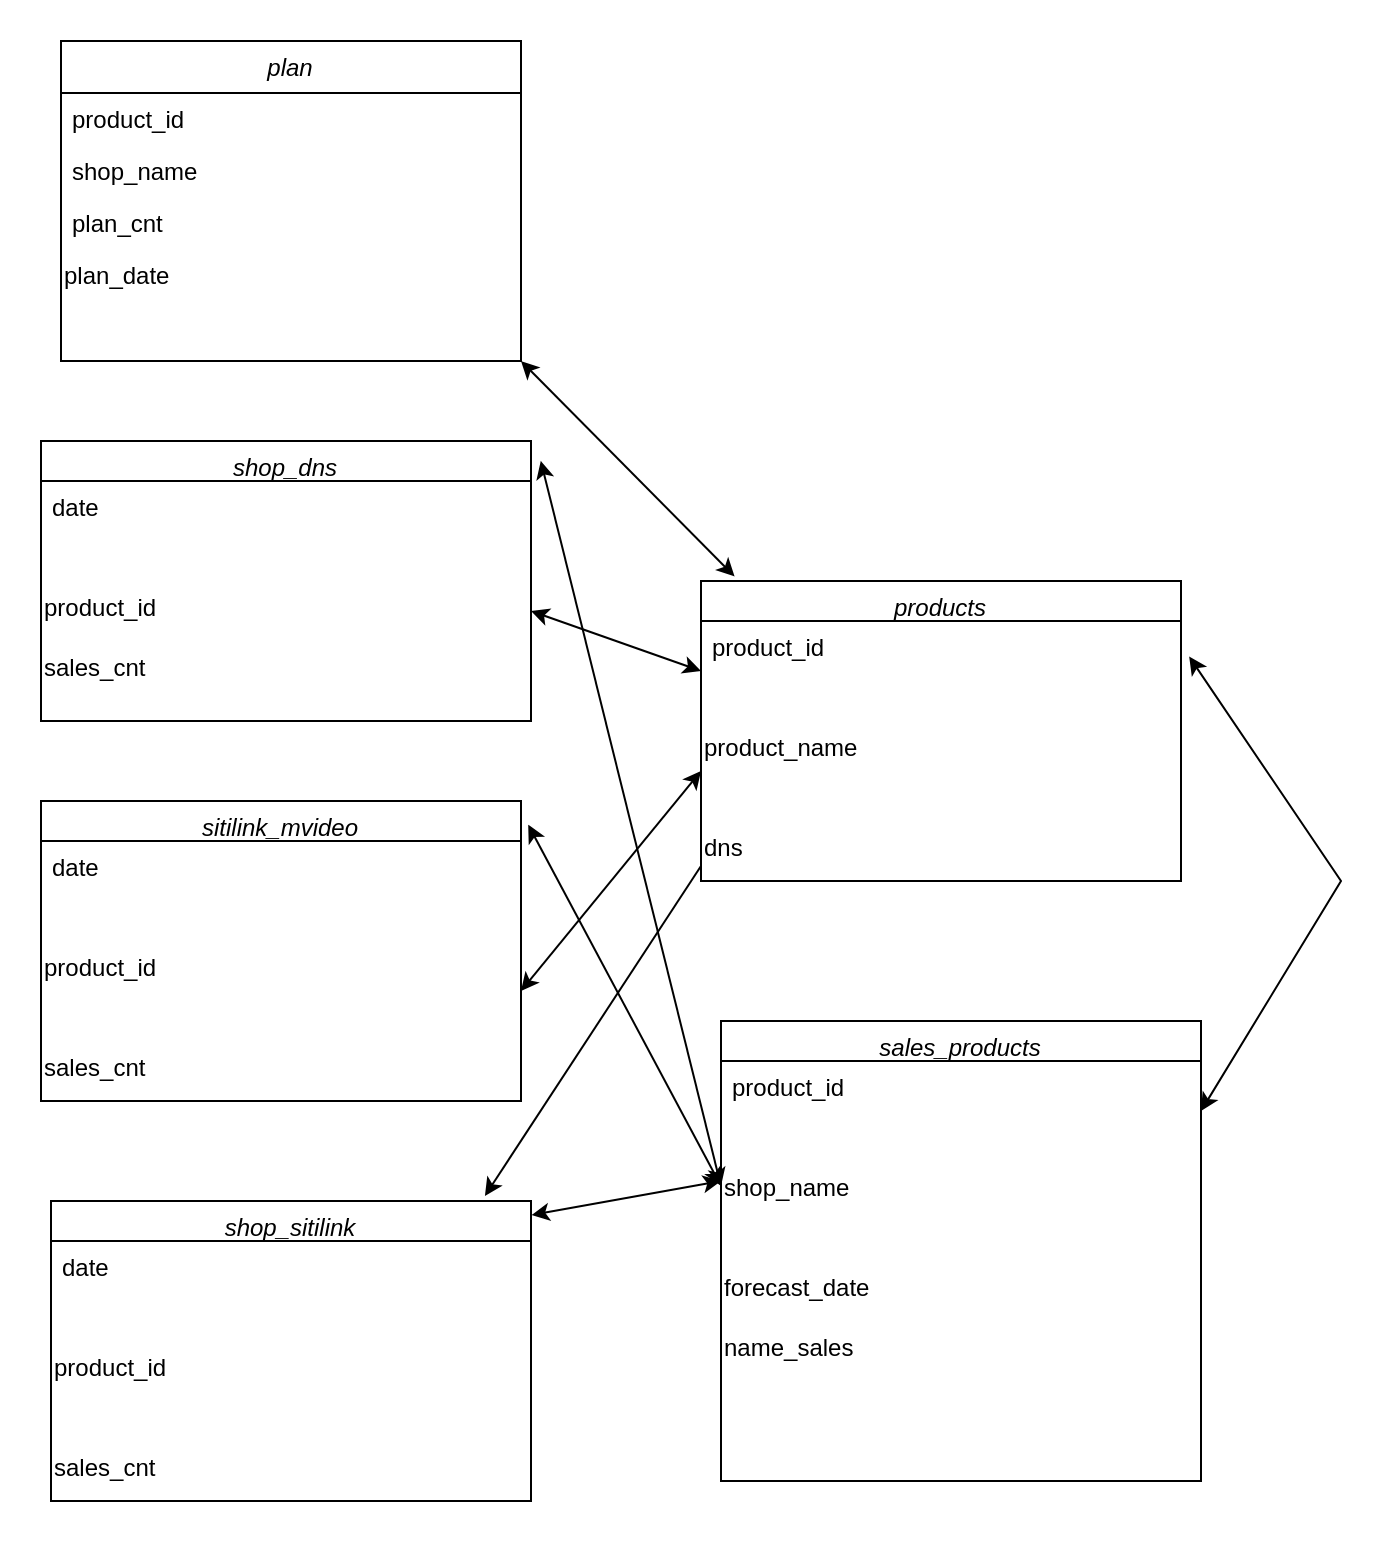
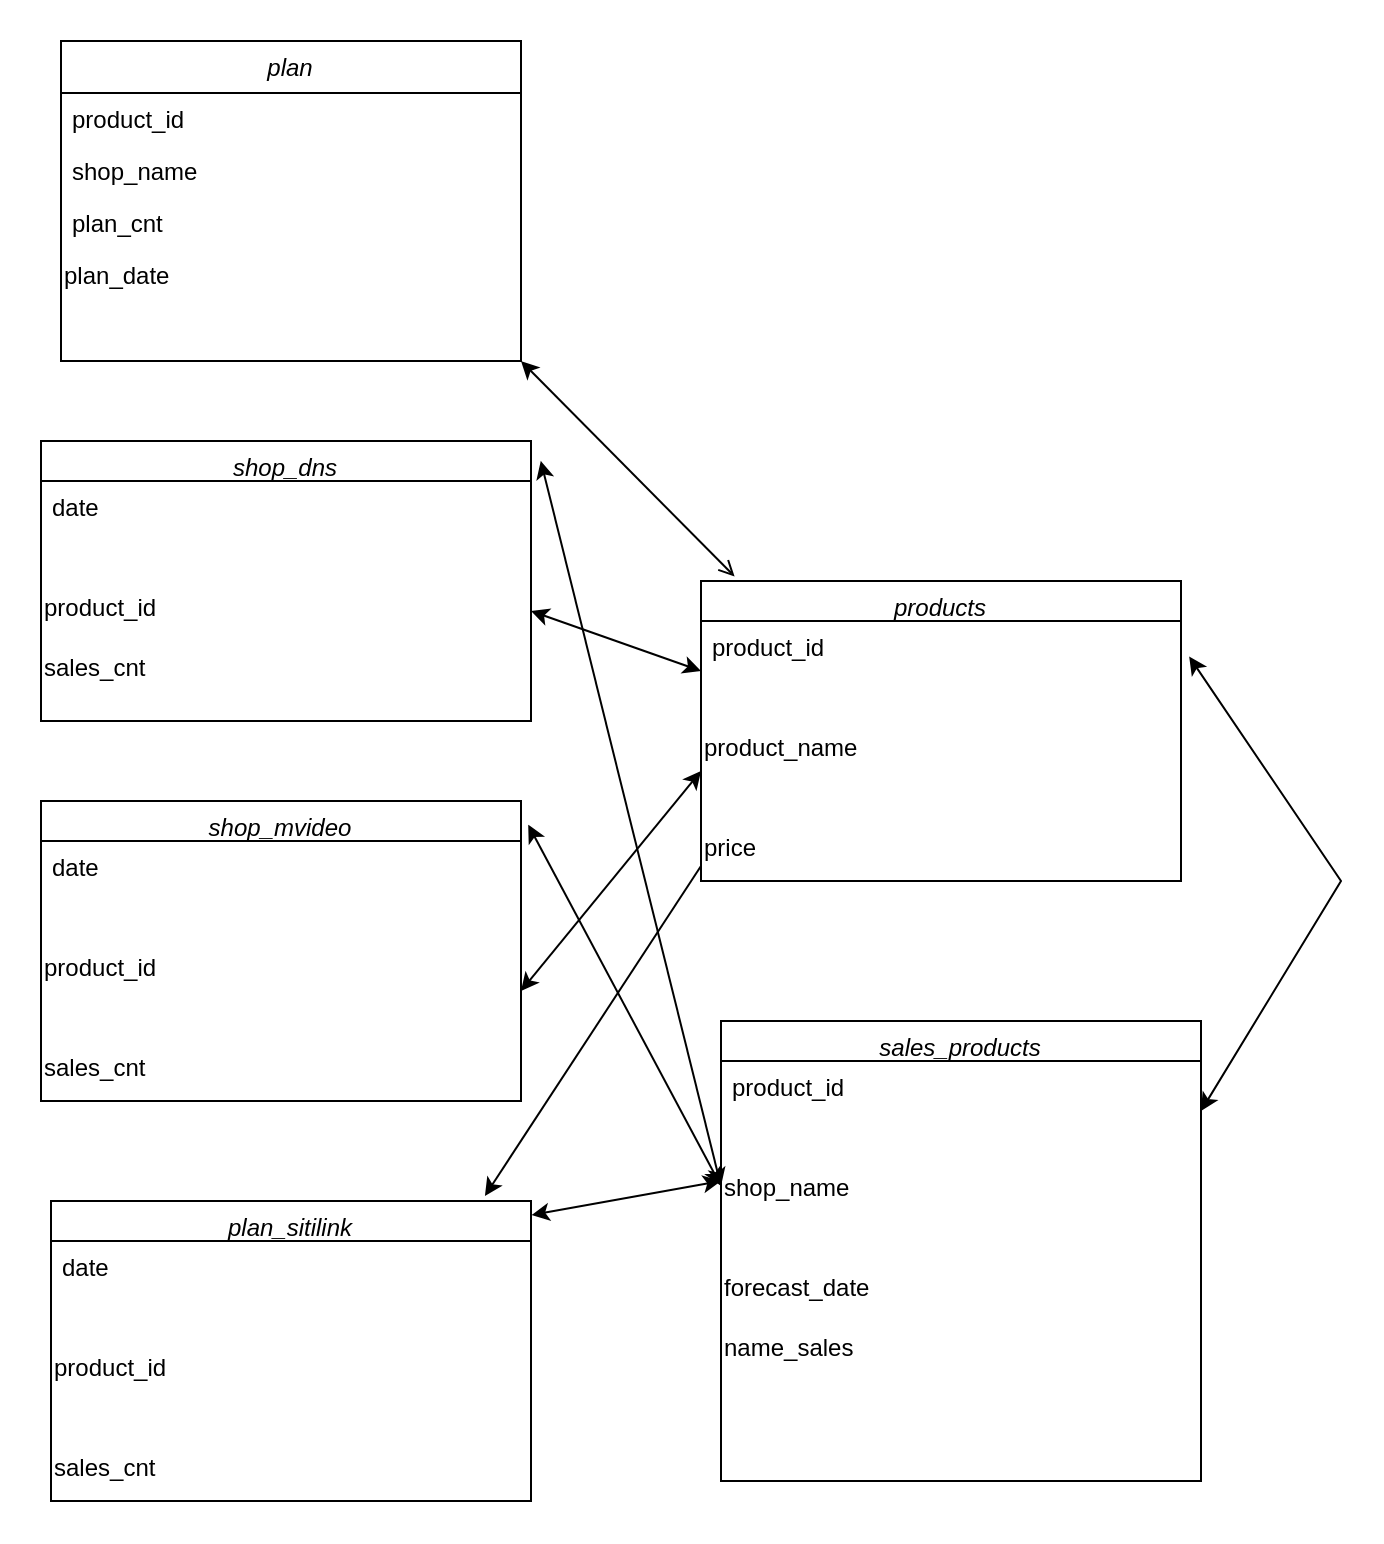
  <mxCell id="0" />
  <mxCell id="1" parent="0" />
  <mxCell id="2" value="plan" style="swimlane;fontStyle=2;align=center;verticalAlign=top;childLayout=stackLayout;horizontal=1;startSize=26;horizontalStack=0;resizeParent=1;resizeLast=0;collapsible=1;marginBottom=0;rounded=0;shadow=0;strokeWidth=1;" parent="1" vertex="1"><mxGeometry x="30" y="20" width="230" height="160" as="geometry"><mxRectangle x="230" y="140" width="160" height="26" as="alternateBounds" /></mxGeometry></mxCell>
  <mxCell id="3" value="product_id" style="text;align=left;verticalAlign=top;spacingLeft=4;spacingRight=4;overflow=hidden;rotatable=0;points=[[0,0.5],[1,0.5]];portConstraint=eastwest;rounded=0;shadow=0;html=0;" parent="2" vertex="1"><mxGeometry y="26" width="230" height="26" as="geometry" /></mxCell>
  <mxCell id="4" value="shop_name" style="text;align=left;verticalAlign=top;spacingLeft=4;spacingRight=4;overflow=hidden;rotatable=0;points=[[0,0.5],[1,0.5]];portConstraint=eastwest;rounded=0;shadow=0;html=0;" parent="2" vertex="1"><mxGeometry y="52" width="230" height="26" as="geometry" /></mxCell>
  <mxCell id="5" value="plan_cnt" style="text;align=left;verticalAlign=top;spacingLeft=4;spacingRight=4;overflow=hidden;rotatable=0;points=[[0,0.5],[1,0.5]];portConstraint=eastwest;rounded=0;shadow=0;html=0;" parent="2" vertex="1"><mxGeometry y="78" width="230" height="26" as="geometry" /></mxCell>
  <mxCell id="6" value="plan_date" style="text;whiteSpace=wrap;html=1;" parent="2" vertex="1"><mxGeometry y="104" width="230" height="26" as="geometry" /></mxCell>
  <mxCell id="7" value="shop_dns" style="swimlane;fontStyle=2;align=center;verticalAlign=top;childLayout=stackLayout;horizontal=1;startSize=20;horizontalStack=0;resizeParent=1;resizeLast=0;collapsible=1;marginBottom=0;rounded=0;shadow=0;strokeWidth=1;" parent="1" vertex="1"><mxGeometry x="20" y="220" width="245" height="140" as="geometry"><mxRectangle x="60" y="390" width="160" height="26" as="alternateBounds" /></mxGeometry></mxCell>
  <mxCell id="8" value="date" style="text;align=left;verticalAlign=top;spacingLeft=4;spacingRight=4;overflow=hidden;rotatable=0;points=[[0,0.5],[1,0.5]];portConstraint=eastwest;rounded=0;shadow=0;html=0;" parent="7" vertex="1"><mxGeometry y="20" width="245" height="50" as="geometry" /></mxCell>
  <mxCell id="9" value="product_id" style="text;whiteSpace=wrap;html=1;" parent="7" vertex="1"><mxGeometry y="70" width="245" height="30" as="geometry" /></mxCell>
  <mxCell id="10" value="sales_cnt" style="text;whiteSpace=wrap;html=1;" parent="7" vertex="1"><mxGeometry y="100" width="245" height="30" as="geometry" /></mxCell>
- <mxCell id="11" value="sitilink_mvideo" style="swimlane;fontStyle=2;align=center;verticalAlign=top;childLayout=stackLayout;horizontal=1;startSize=20;horizontalStack=0;resizeParent=1;resizeLast=0;collapsible=1;marginBottom=0;rounded=0;shadow=0;strokeWidth=1;" parent="1" vertex="1"><mxGeometry x="20" y="400" width="240" height="150" as="geometry"><mxRectangle x="60" y="390" width="160" height="26" as="alternateBounds" /></mxGeometry></mxCell>
+ <mxCell id="11" value="shop_mvideo" style="swimlane;fontStyle=2;align=center;verticalAlign=top;childLayout=stackLayout;horizontal=1;startSize=20;horizontalStack=0;resizeParent=1;resizeLast=0;collapsible=1;marginBottom=0;rounded=0;shadow=0;strokeWidth=1;" parent="1" vertex="1"><mxGeometry x="20" y="400" width="240" height="150" as="geometry"><mxRectangle x="60" y="390" width="160" height="26" as="alternateBounds" /></mxGeometry></mxCell>
  <mxCell id="12" value="date" style="text;align=left;verticalAlign=top;spacingLeft=4;spacingRight=4;overflow=hidden;rotatable=0;points=[[0,0.5],[1,0.5]];portConstraint=eastwest;rounded=0;shadow=0;html=0;" parent="11" vertex="1"><mxGeometry y="20" width="240" height="50" as="geometry" /></mxCell>
  <mxCell id="13" value="product_id" style="text;whiteSpace=wrap;html=1;" parent="11" vertex="1"><mxGeometry y="70" width="240" height="50" as="geometry" /></mxCell>
  <mxCell id="14" value="sales_cnt" style="text;whiteSpace=wrap;html=1;" parent="11" vertex="1"><mxGeometry y="120" width="240" height="30" as="geometry" /></mxCell>
- <mxCell id="15" value="shop_sitilink" style="swimlane;fontStyle=2;align=center;verticalAlign=top;childLayout=stackLayout;horizontal=1;startSize=20;horizontalStack=0;resizeParent=1;resizeLast=0;collapsible=1;marginBottom=0;rounded=0;shadow=0;strokeWidth=1;" vertex="1" parent="1"><mxGeometry x="25" y="600" width="240" height="150" as="geometry"><mxRectangle x="60" y="390" width="160" height="26" as="alternateBounds" /></mxGeometry></mxCell>
+ <mxCell id="15" value="plan_sitilink" style="swimlane;fontStyle=2;align=center;verticalAlign=top;childLayout=stackLayout;horizontal=1;startSize=20;horizontalStack=0;resizeParent=1;resizeLast=0;collapsible=1;marginBottom=0;rounded=0;shadow=0;strokeWidth=1;" vertex="1" parent="1"><mxGeometry x="25" y="600" width="240" height="150" as="geometry"><mxRectangle x="60" y="390" width="160" height="26" as="alternateBounds" /></mxGeometry></mxCell>
  <mxCell id="16" value="date" style="text;align=left;verticalAlign=top;spacingLeft=4;spacingRight=4;overflow=hidden;rotatable=0;points=[[0,0.5],[1,0.5]];portConstraint=eastwest;rounded=0;shadow=0;html=0;" vertex="1" parent="15"><mxGeometry y="20" width="240" height="50" as="geometry" /></mxCell>
  <mxCell id="17" value="product_id" style="text;whiteSpace=wrap;html=1;" vertex="1" parent="15"><mxGeometry y="70" width="240" height="50" as="geometry" /></mxCell>
  <mxCell id="18" value="sales_cnt" style="text;whiteSpace=wrap;html=1;" vertex="1" parent="15"><mxGeometry y="120" width="240" height="30" as="geometry" /></mxCell>
  <mxCell id="19" value="products" style="swimlane;fontStyle=2;align=center;verticalAlign=top;childLayout=stackLayout;horizontal=1;startSize=20;horizontalStack=0;resizeParent=1;resizeLast=0;collapsible=1;marginBottom=0;rounded=0;shadow=0;strokeWidth=1;" vertex="1" parent="1"><mxGeometry x="350" y="290" width="240" height="150" as="geometry"><mxRectangle x="60" y="390" width="160" height="26" as="alternateBounds" /></mxGeometry></mxCell>
  <mxCell id="20" value="product_id" style="text;align=left;verticalAlign=top;spacingLeft=4;spacingRight=4;overflow=hidden;rotatable=0;points=[[0,0.5],[1,0.5]];portConstraint=eastwest;rounded=0;shadow=0;html=0;" vertex="1" parent="19"><mxGeometry y="20" width="240" height="50" as="geometry" /></mxCell>
  <mxCell id="21" value="product_name" style="text;whiteSpace=wrap;html=1;" vertex="1" parent="19"><mxGeometry y="70" width="240" height="50" as="geometry" /></mxCell>
- <mxCell id="22" value="dns" style="text;whiteSpace=wrap;html=1;" vertex="1" parent="19"><mxGeometry y="120" width="240" height="30" as="geometry" /></mxCell>
+ <mxCell id="22" value="price" style="text;whiteSpace=wrap;html=1;" vertex="1" parent="19"><mxGeometry y="120" width="240" height="30" as="geometry" /></mxCell>
  <mxCell id="23" value="sales_products" style="swimlane;fontStyle=2;align=center;verticalAlign=top;childLayout=stackLayout;horizontal=1;startSize=20;horizontalStack=0;resizeParent=1;resizeLast=0;collapsible=1;marginBottom=0;rounded=0;shadow=0;strokeWidth=1;" vertex="1" parent="1"><mxGeometry x="360" y="510" width="240" height="230" as="geometry"><mxRectangle x="60" y="390" width="160" height="26" as="alternateBounds" /></mxGeometry></mxCell>
  <mxCell id="24" value="product_id" style="text;align=left;verticalAlign=top;spacingLeft=4;spacingRight=4;overflow=hidden;rotatable=0;points=[[0,0.5],[1,0.5]];portConstraint=eastwest;rounded=0;shadow=0;html=0;" vertex="1" parent="23"><mxGeometry y="20" width="240" height="50" as="geometry" /></mxCell>
  <mxCell id="25" value="shop_name" style="text;whiteSpace=wrap;html=1;" vertex="1" parent="23"><mxGeometry y="70" width="240" height="50" as="geometry" /></mxCell>
  <mxCell id="26" value="forecast_date" style="text;whiteSpace=wrap;html=1;" vertex="1" parent="23"><mxGeometry y="120" width="240" height="30" as="geometry" /></mxCell>
  <mxCell id="27" value="name_sales" style="text;whiteSpace=wrap;html=1;" vertex="1" parent="23"><mxGeometry y="150" width="240" height="50" as="geometry" /></mxCell>
  <mxCell id="28" value="" style="endArrow=classic;startArrow=classic;html=1;rounded=0;entryX=1.017;entryY=0.356;entryDx=0;entryDy=0;entryPerimeter=0;exitX=1;exitY=0.5;exitDx=0;exitDy=0;" edge="1" parent="1" source="24" target="20"><mxGeometry width="50" height="50" relative="1" as="geometry"><mxPoint x="360" y="460" as="sourcePoint" /><mxPoint x="410" y="410" as="targetPoint" /><Array as="points"><mxPoint x="670" y="440" /></Array></mxGeometry></mxCell>
  <mxCell id="29" value="" style="endArrow=classic;startArrow=classic;html=1;rounded=0;entryX=0;entryY=0.25;entryDx=0;entryDy=0;exitX=1.02;exitY=0.071;exitDx=0;exitDy=0;exitPerimeter=0;" edge="1" parent="1" source="7" target="25"><mxGeometry width="50" height="50" relative="1" as="geometry"><mxPoint x="360" y="460" as="sourcePoint" /><mxPoint x="410" y="410" as="targetPoint" /></mxGeometry></mxCell>
  <mxCell id="30" value="" style="endArrow=classic;startArrow=classic;html=1;rounded=0;entryX=0;entryY=0.25;entryDx=0;entryDy=0;exitX=1.015;exitY=0.079;exitDx=0;exitDy=0;exitPerimeter=0;" edge="1" parent="1" source="11" target="25"><mxGeometry width="50" height="50" relative="1" as="geometry"><mxPoint x="360" y="460" as="sourcePoint" /><mxPoint x="410" y="410" as="targetPoint" /></mxGeometry></mxCell>
  <mxCell id="31" value="" style="endArrow=classic;startArrow=classic;html=1;rounded=0;entryX=1.001;entryY=0.047;entryDx=0;entryDy=0;entryPerimeter=0;" edge="1" parent="1" target="15"><mxGeometry width="50" height="50" relative="1" as="geometry"><mxPoint x="360" y="590" as="sourcePoint" /><mxPoint x="410" y="410" as="targetPoint" /></mxGeometry></mxCell>
- <mxCell id="32" value="" style="endArrow=classic;startArrow=classic;html=1;rounded=0;entryX=0.07;entryY=-0.015;entryDx=0;entryDy=0;entryPerimeter=0;exitX=1;exitY=1;exitDx=0;exitDy=0;" edge="1" parent="1" source="2" target="19"><mxGeometry width="50" height="50" relative="1" as="geometry"><mxPoint x="360" y="460" as="sourcePoint" /><mxPoint x="410" y="410" as="targetPoint" /></mxGeometry></mxCell>
+ <mxCell id="32" value="" style="endArrow=open;startArrow=classic;html=1;rounded=0;entryX=0.07;entryY=-0.015;entryDx=0;entryDy=0;entryPerimeter=0;exitX=1;exitY=1;exitDx=0;exitDy=0;" edge="1" parent="1" source="2" target="19"><mxGeometry width="50" height="50" relative="1" as="geometry"><mxPoint x="360" y="460" as="sourcePoint" /><mxPoint x="410" y="410" as="targetPoint" /></mxGeometry></mxCell>
  <mxCell id="33" value="" style="endArrow=classic;startArrow=classic;html=1;rounded=0;entryX=0;entryY=0.5;entryDx=0;entryDy=0;exitX=1;exitY=0.5;exitDx=0;exitDy=0;" edge="1" parent="1" source="9" target="20"><mxGeometry width="50" height="50" relative="1" as="geometry"><mxPoint x="360" y="460" as="sourcePoint" /><mxPoint x="410" y="410" as="targetPoint" /></mxGeometry></mxCell>
  <mxCell id="34" value="" style="endArrow=classic;startArrow=classic;html=1;rounded=0;entryX=0;entryY=0.5;entryDx=0;entryDy=0;exitX=1;exitY=0.5;exitDx=0;exitDy=0;" edge="1" parent="1" source="13" target="21"><mxGeometry width="50" height="50" relative="1" as="geometry"><mxPoint x="360" y="460" as="sourcePoint" /><mxPoint x="410" y="410" as="targetPoint" /></mxGeometry></mxCell>
  <mxCell id="35" value="" style="endArrow=none;startArrow=classic;html=1;rounded=0;entryX=0;entryY=0.75;entryDx=0;entryDy=0;exitX=0.904;exitY=-0.017;exitDx=0;exitDy=0;exitPerimeter=0;" edge="1" parent="1" source="15" target="22"><mxGeometry width="50" height="50" relative="1" as="geometry"><mxPoint x="360" y="460" as="sourcePoint" /><mxPoint x="410" y="410" as="targetPoint" /></mxGeometry></mxCell>
